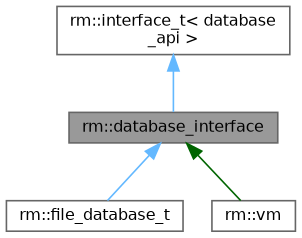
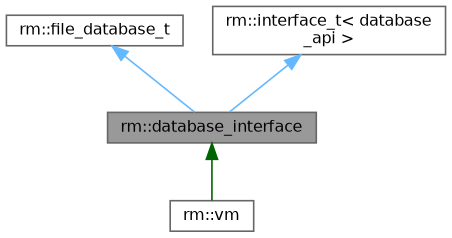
  digraph {
    node [color=gray40 fillcolor=white fontname=Helvetica fontsize=10 shape=box style=filled]
    edge [color=steelblue1 dir=back fontname=Helvetica fontsize=10 labelfontname=Helvetica labelfontsize=10 style=solid]
    n1 [fillcolor=grey60 fontcolor=black height=0.2 label="rm::database_interface" width=0.4]
    n2 [height=0.2 label="rm::file_database_t" width=0.4]
    n3 [height=0.2 label="rm::vm" width=0.4]
    n4 [height=0.2 label="rm::interface_t\< database\l_api \>" width=0.4]
-   n1 -> n2
+   n2 -> n1
    n1 -> n3 [color=darkgreen]
    n4 -> n1
  }
